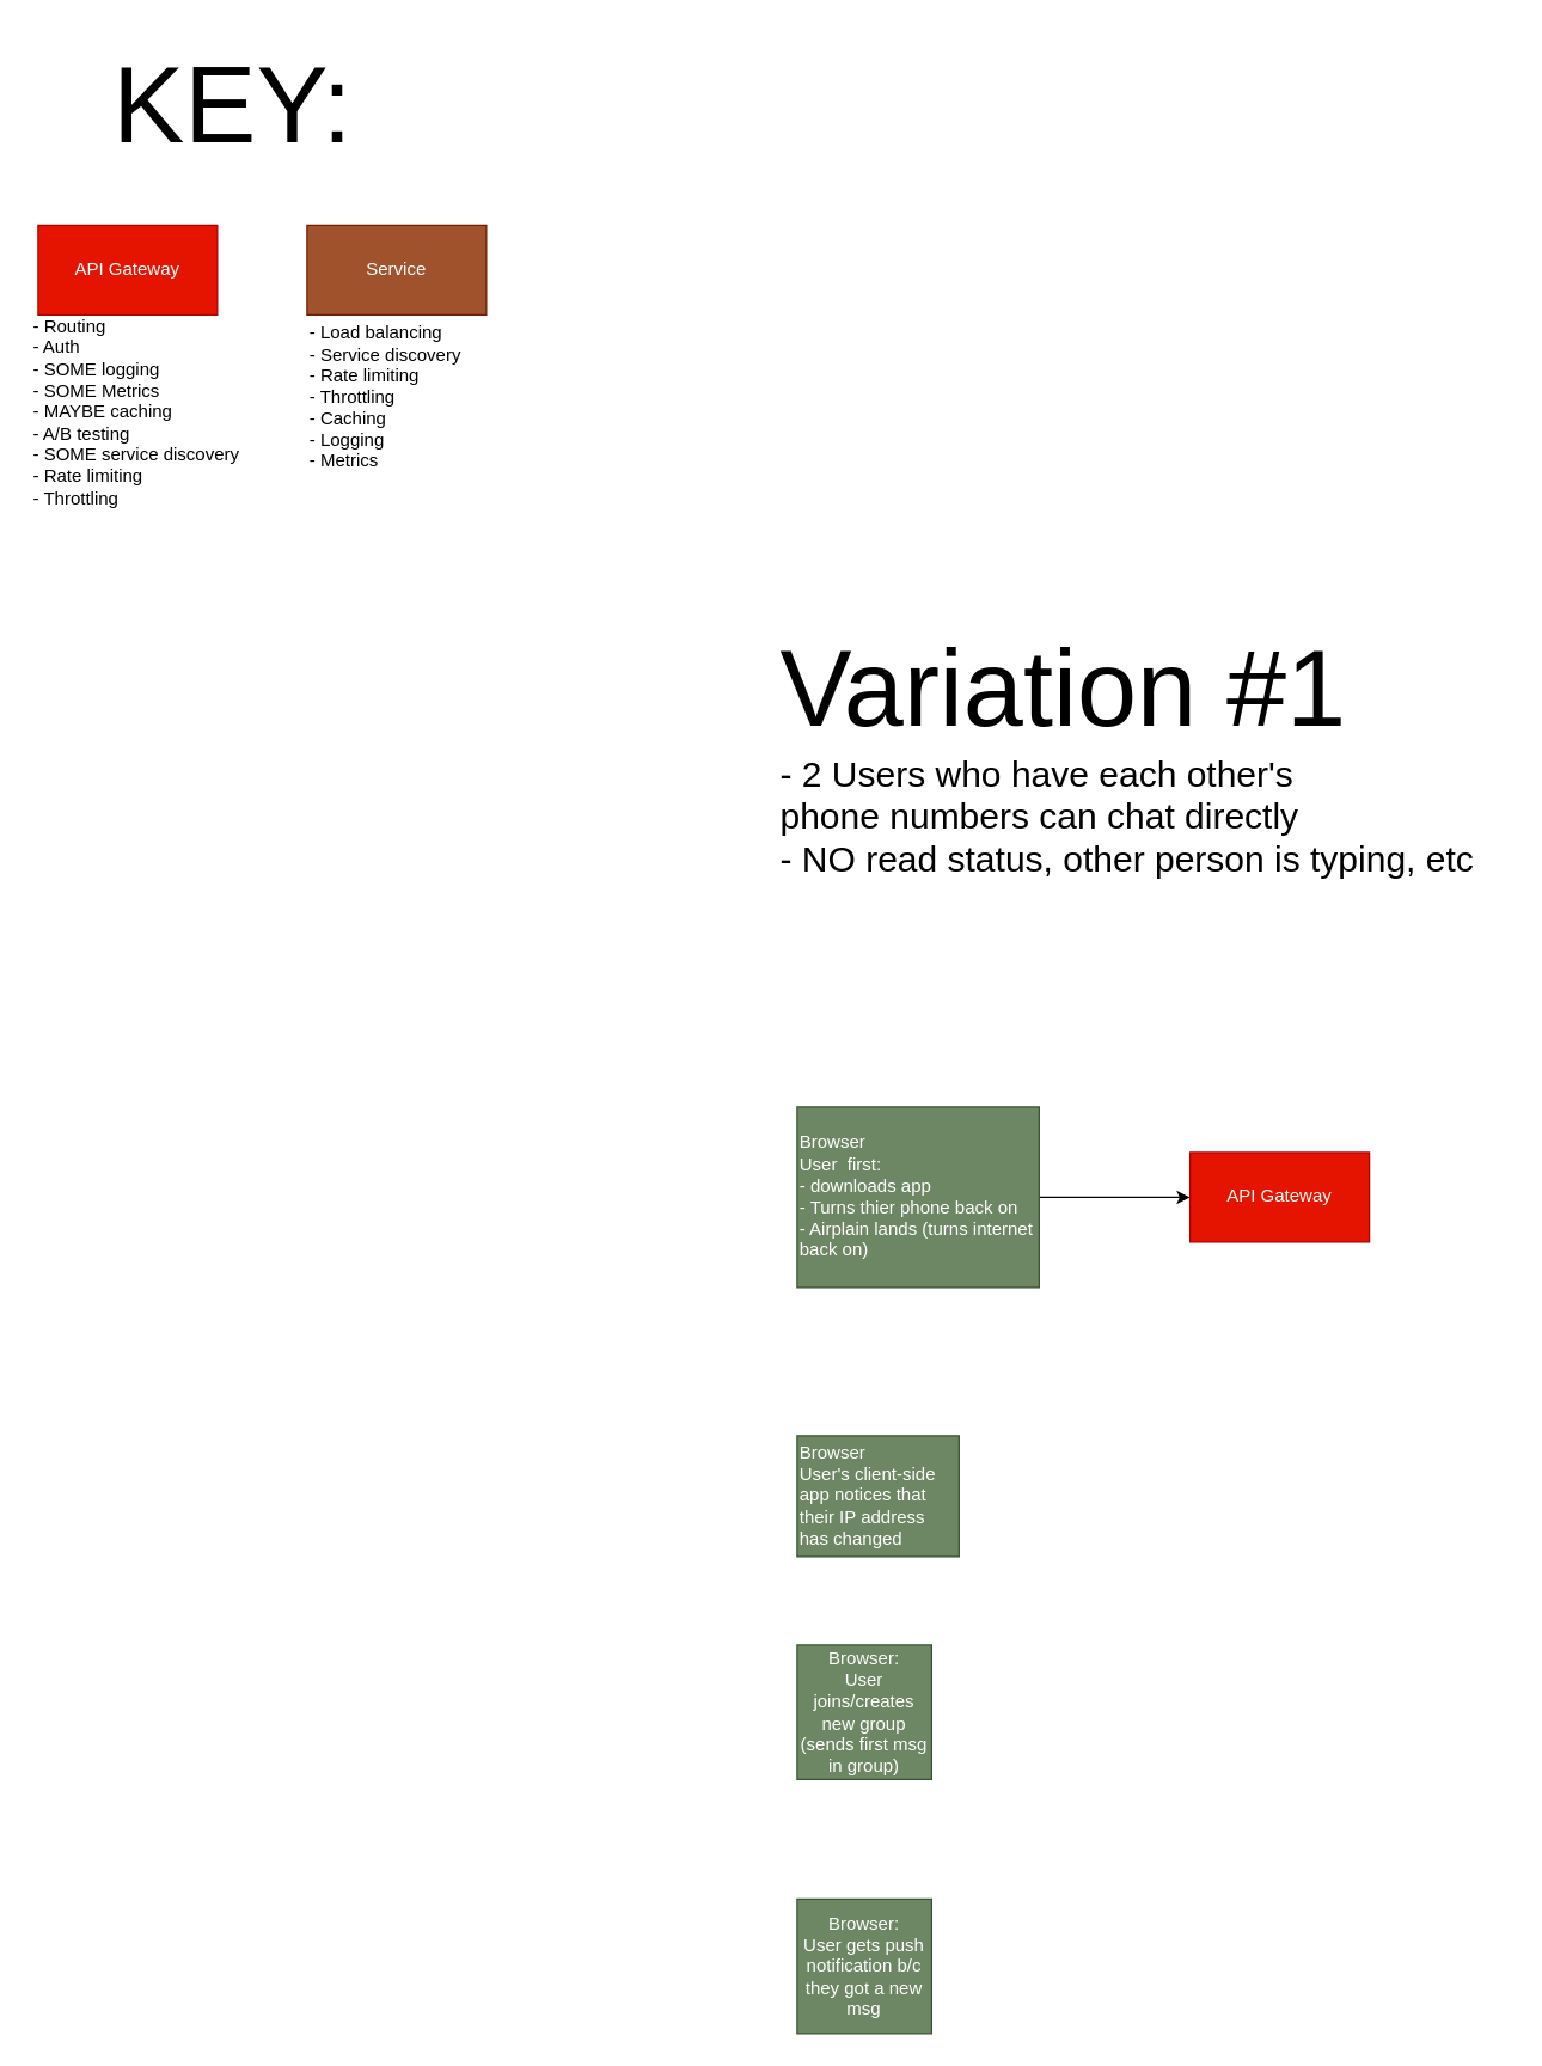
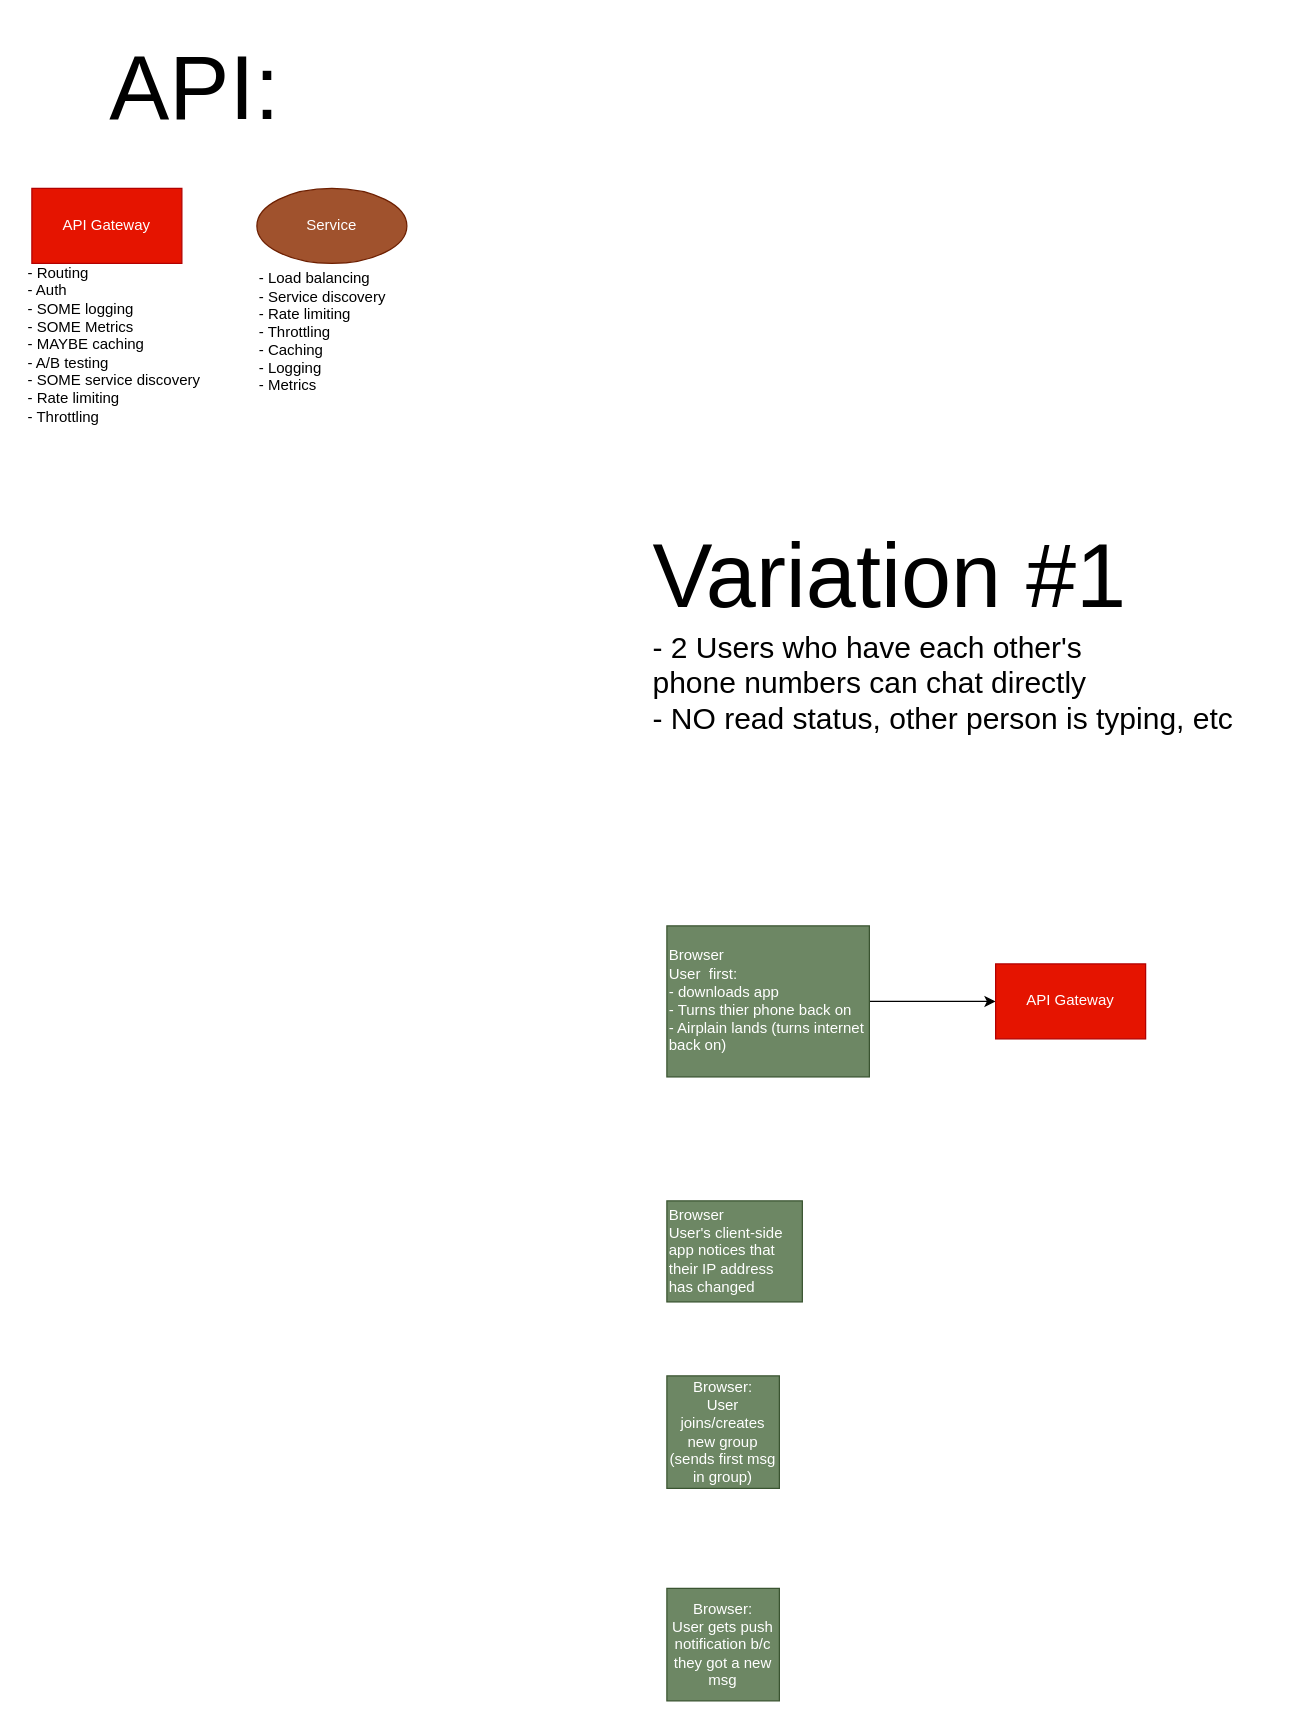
  <mxCell id="0" />
  <mxCell id="1" parent="0" />
  <mxCell id="2" value="&lt;font style=&quot;font-size: 72px;&quot;&gt;Variation #1&lt;/font&gt;&lt;font style=&quot;font-size: 24px;&quot;&gt;&lt;br&gt;- 2 Users who have each other's&lt;br&gt;&lt;/font&gt;&lt;div&gt;&lt;font style=&quot;font-size: 24px;&quot;&gt;phone numbers can chat directly&lt;/font&gt;&lt;/div&gt;&lt;font style=&quot;font-size: 24px;&quot;&gt;- NO read status, other person is typing, etc&lt;br&gt;&lt;/font&gt;" style="text;html=1;align=left;verticalAlign=middle;resizable=0;points=[];autosize=1;strokeColor=none;fillColor=none;" vertex="1" parent="1"><mxGeometry x="520" y="408" width="490" height="190" as="geometry" /></mxCell>
  <mxCell id="3" value="" style="edgeStyle=orthogonalEdgeStyle;rounded=0;orthogonalLoop=1;jettySize=auto;html=1;" edge="1" parent="1" source="4" target="8"><mxGeometry relative="1" as="geometry" /></mxCell>
  <mxCell id="4" value="&lt;div align=&quot;left&quot;&gt;Browser&lt;br&gt;User&amp;nbsp; first:&lt;br&gt; - downloads app&lt;/div&gt;&lt;div align=&quot;left&quot;&gt;- Turns thier phone back on&lt;br&gt;- Airplain lands (turns internet back on)&lt;/div&gt;" style="whiteSpace=wrap;html=1;aspect=fixed;fillColor=#6d8764;fontColor=#ffffff;strokeColor=#3A5431;align=left;" vertex="1" parent="1"><mxGeometry x="533" y="740" width="162" height="120.84" as="geometry" /></mxCell>
  <mxCell id="5" value="&lt;div&gt;Browser:&lt;/div&gt;&lt;div&gt;User joins/creates new group&lt;br&gt;(sends first msg in group)&lt;br&gt;&lt;/div&gt;" style="whiteSpace=wrap;html=1;aspect=fixed;fillColor=#6d8764;fontColor=#ffffff;strokeColor=#3A5431;" vertex="1" parent="1"><mxGeometry x="533" y="1100" width="90" height="90" as="geometry" /></mxCell>
  <mxCell id="6" value="&lt;div align=&quot;left&quot;&gt;Browser&lt;br&gt;User's client-side app notices that their IP address has changed&lt;br&gt;&lt;/div&gt;" style="whiteSpace=wrap;html=1;aspect=fixed;fillColor=#6d8764;fontColor=#ffffff;strokeColor=#3A5431;align=left;" vertex="1" parent="1"><mxGeometry x="533" y="960" width="108.38" height="80.84" as="geometry" /></mxCell>
  <mxCell id="7" value="&lt;div&gt;Browser:&lt;/div&gt;&lt;div&gt;User gets push notification b/c they got a new msg&lt;br&gt;&lt;/div&gt;" style="whiteSpace=wrap;html=1;aspect=fixed;fillColor=#6d8764;fontColor=#ffffff;strokeColor=#3A5431;" vertex="1" parent="1"><mxGeometry x="533" y="1270" width="90" height="90" as="geometry" /></mxCell>
  <mxCell id="8" value="&lt;div align=&quot;center&quot;&gt;API Gateway&lt;br&gt;&lt;/div&gt;" style="whiteSpace=wrap;html=1;align=center;fillColor=#e51400;strokeColor=#B20000;fontColor=#ffffff;" vertex="1" parent="1"><mxGeometry x="796" y="770.42" width="120" height="60" as="geometry" /></mxCell>
  <mxCell id="9" value="&lt;div align=&quot;center&quot;&gt;API Gateway&lt;br&gt;&lt;/div&gt;" style="whiteSpace=wrap;html=1;align=center;fillColor=#e51400;strokeColor=#B20000;fontColor=#ffffff;" vertex="1" parent="1"><mxGeometry x="25" y="150" width="120" height="60" as="geometry" /></mxCell>
- <mxCell id="10" value="&lt;div align=&quot;center&quot;&gt;Service&lt;br&gt;&lt;/div&gt;" style="whiteSpace=wrap;html=1;align=center;fillColor=#a0522d;strokeColor=#6D1F00;fontColor=#ffffff;" vertex="1" parent="1"><mxGeometry x="205" y="150" width="120" height="60" as="geometry" /></mxCell>
- <mxCell id="11" value="&lt;font style=&quot;font-size: 72px;&quot;&gt;KEY:&lt;/font&gt;" style="text;html=1;align=center;verticalAlign=middle;resizable=0;points=[];autosize=1;strokeColor=none;fillColor=none;" vertex="1" parent="1"><mxGeometry x="65" y="20" width="180" height="100" as="geometry" /></mxCell>
+ <mxCell id="10" value="&lt;div align=&quot;center&quot;&gt;Service&lt;br&gt;&lt;/div&gt;" style="ellipse;whiteSpace=wrap;html=1;align=center;fillColor=#a0522d;strokeColor=#6D1F00;fontColor=#ffffff;" vertex="1" parent="1"><mxGeometry x="205" y="150" width="120" height="60" as="geometry" /></mxCell>
+ <mxCell id="11" value="&lt;font style=&quot;font-size: 72px;&quot;&gt;API:&lt;/font&gt;" style="text;html=1;align=center;verticalAlign=middle;resizable=0;points=[];autosize=1;strokeColor=none;fillColor=none;" vertex="1" parent="1"><mxGeometry x="65" y="20" width="180" height="100" as="geometry" /></mxCell>
  <mxCell id="12" value="&lt;div align=&quot;left&quot;&gt;- Routing&lt;/div&gt;&lt;div align=&quot;left&quot;&gt;- Auth&lt;/div&gt;&lt;div align=&quot;left&quot;&gt;- SOME logging&lt;/div&gt;&lt;div align=&quot;left&quot;&gt;- SOME Metrics&lt;br&gt;&lt;/div&gt;&lt;div align=&quot;left&quot;&gt;- MAYBE caching&lt;/div&gt;&lt;div align=&quot;left&quot;&gt;- A/B testing&lt;/div&gt;&lt;div align=&quot;left&quot;&gt;- SOME service discovery&lt;/div&gt;&lt;div align=&quot;left&quot;&gt;- Rate limiting&lt;/div&gt;&lt;div align=&quot;left&quot;&gt;- Throttling&lt;br&gt;&lt;/div&gt;" style="text;html=1;align=left;verticalAlign=middle;resizable=0;points=[];autosize=1;strokeColor=none;fillColor=none;" vertex="1" parent="1"><mxGeometry x="20" y="205" width="160" height="140" as="geometry" /></mxCell>
  <mxCell id="13" value="&lt;div align=&quot;left&quot;&gt;- Load balancing&lt;/div&gt;&lt;div align=&quot;left&quot;&gt;- Service discovery&lt;/div&gt;&lt;div align=&quot;left&quot;&gt;- Rate limiting&lt;/div&gt;&lt;div align=&quot;left&quot;&gt;- Throttling&lt;/div&gt;&lt;div align=&quot;left&quot;&gt;- Caching&lt;/div&gt;&lt;div align=&quot;left&quot;&gt;- Logging&lt;/div&gt;&lt;div align=&quot;left&quot;&gt;- Metrics&lt;br&gt;&lt;/div&gt;" style="text;html=1;align=left;verticalAlign=middle;resizable=0;points=[];autosize=1;strokeColor=none;fillColor=none;" vertex="1" parent="1"><mxGeometry x="205" y="210" width="120" height="110" as="geometry" /></mxCell>
